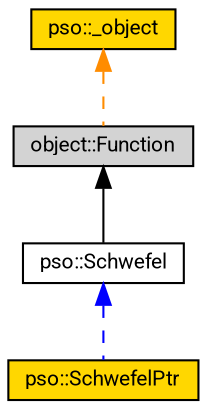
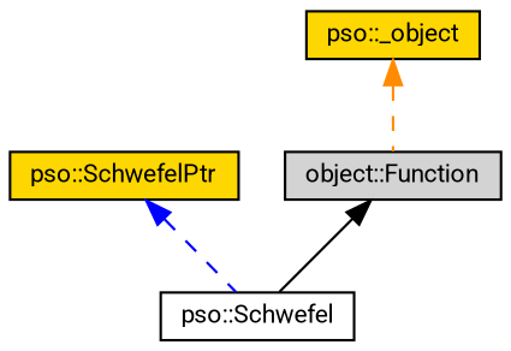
  digraph {
    fontname=Roboto
    node [color=black fillcolor=gold fontname=Roboto fontsize=10 shape=record style=filled]
    edge [dir=back fontname=Roboto fontsize=10 labelfontname=FreeSans labelfontsize=10 style=dashed]
    n1 [fillcolor=white fontcolor=black height=0.2 label="pso::Schwefel" width=0.4]
    n2 [height=0.2 label="pso::SchwefelPtr" width=0.4]
    n3 [fillcolor=lightgrey height=0.2 label="object::Function" width=0.4]
    n4 [height=0.2 label="pso::_object" width=0.4]
-   n1 -> n2 [color=blue]
+   n2 -> n1 [color=blue]
    n3 -> n1 [color=black style=solid]
    n4 -> n3 [color=darkorange]
  }
